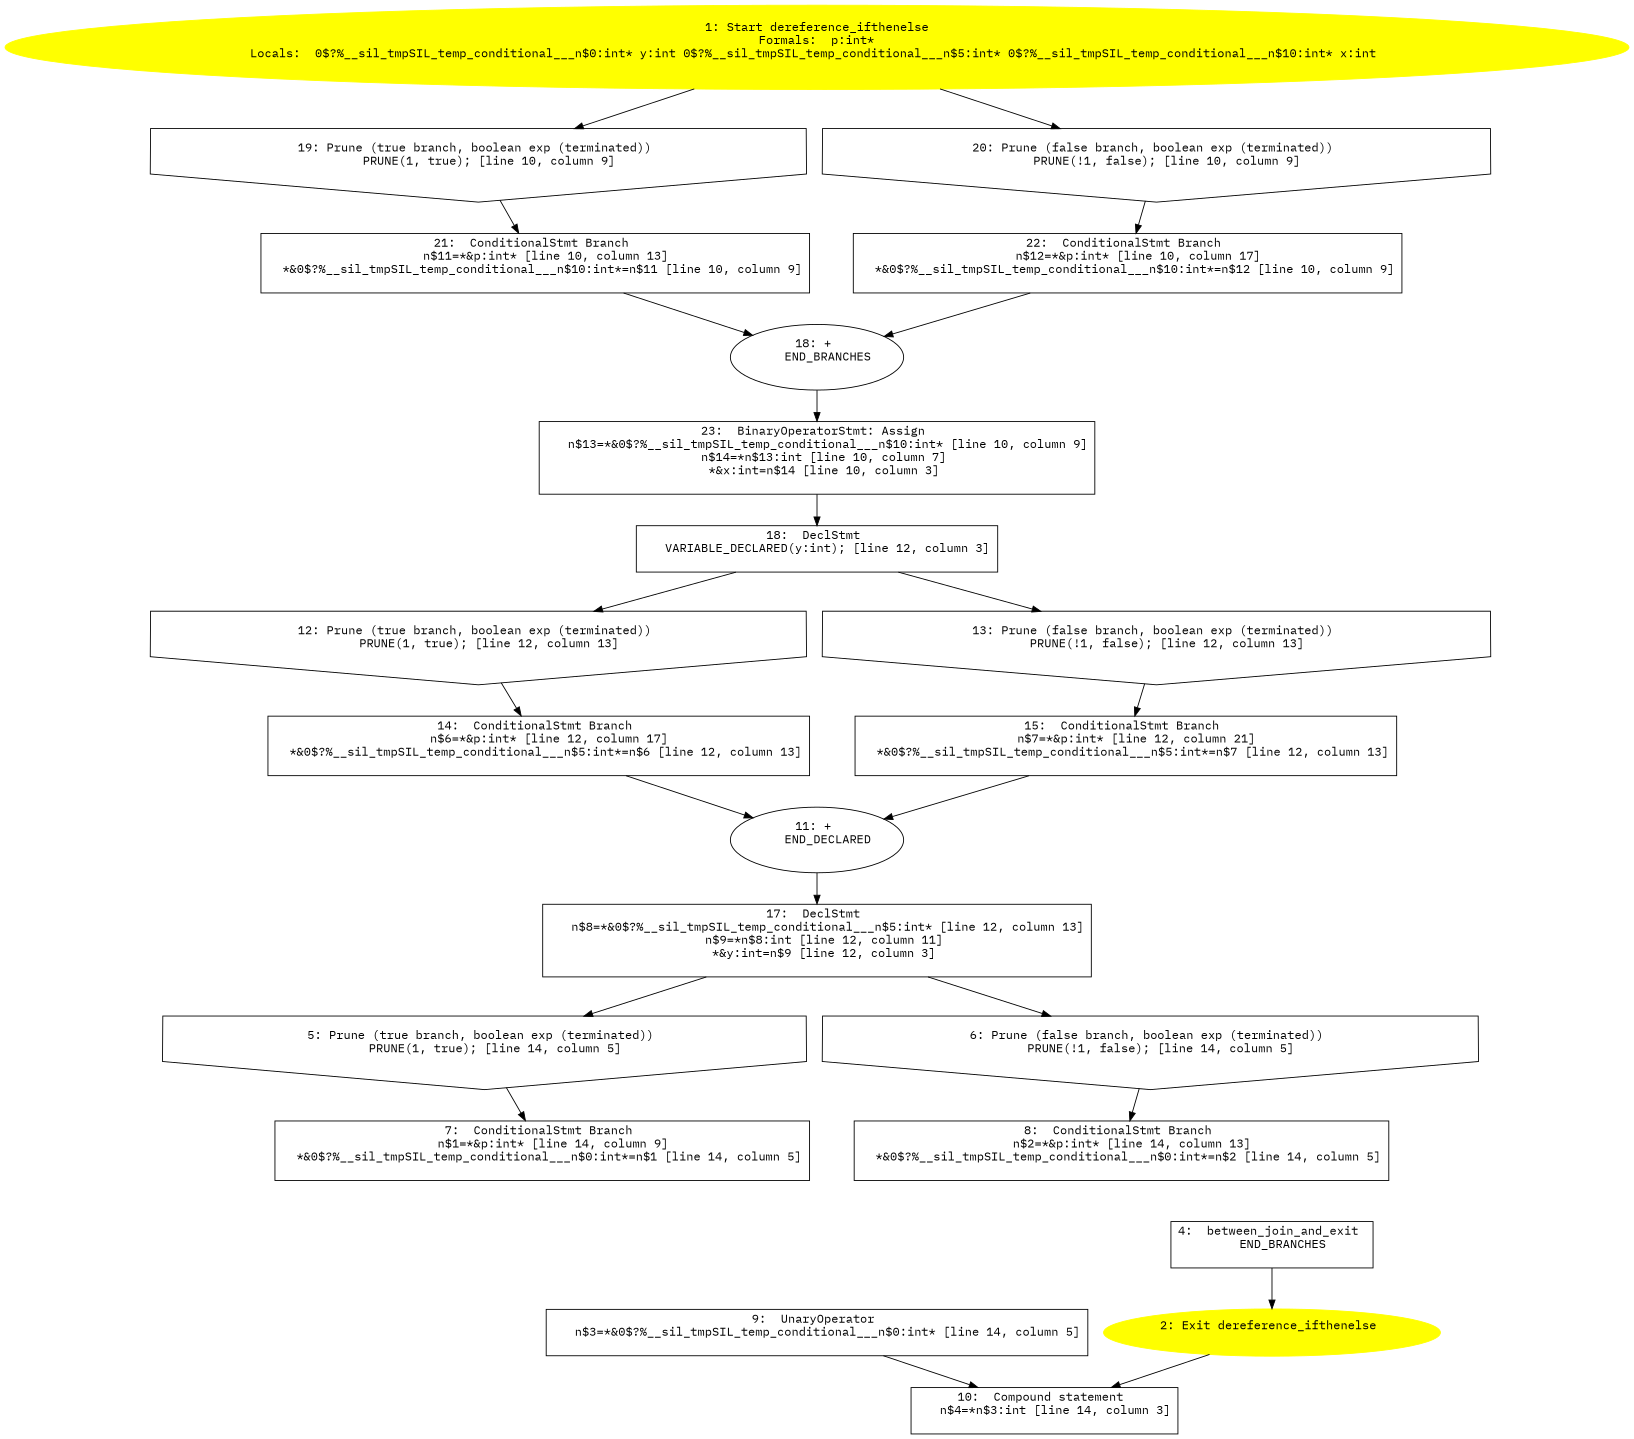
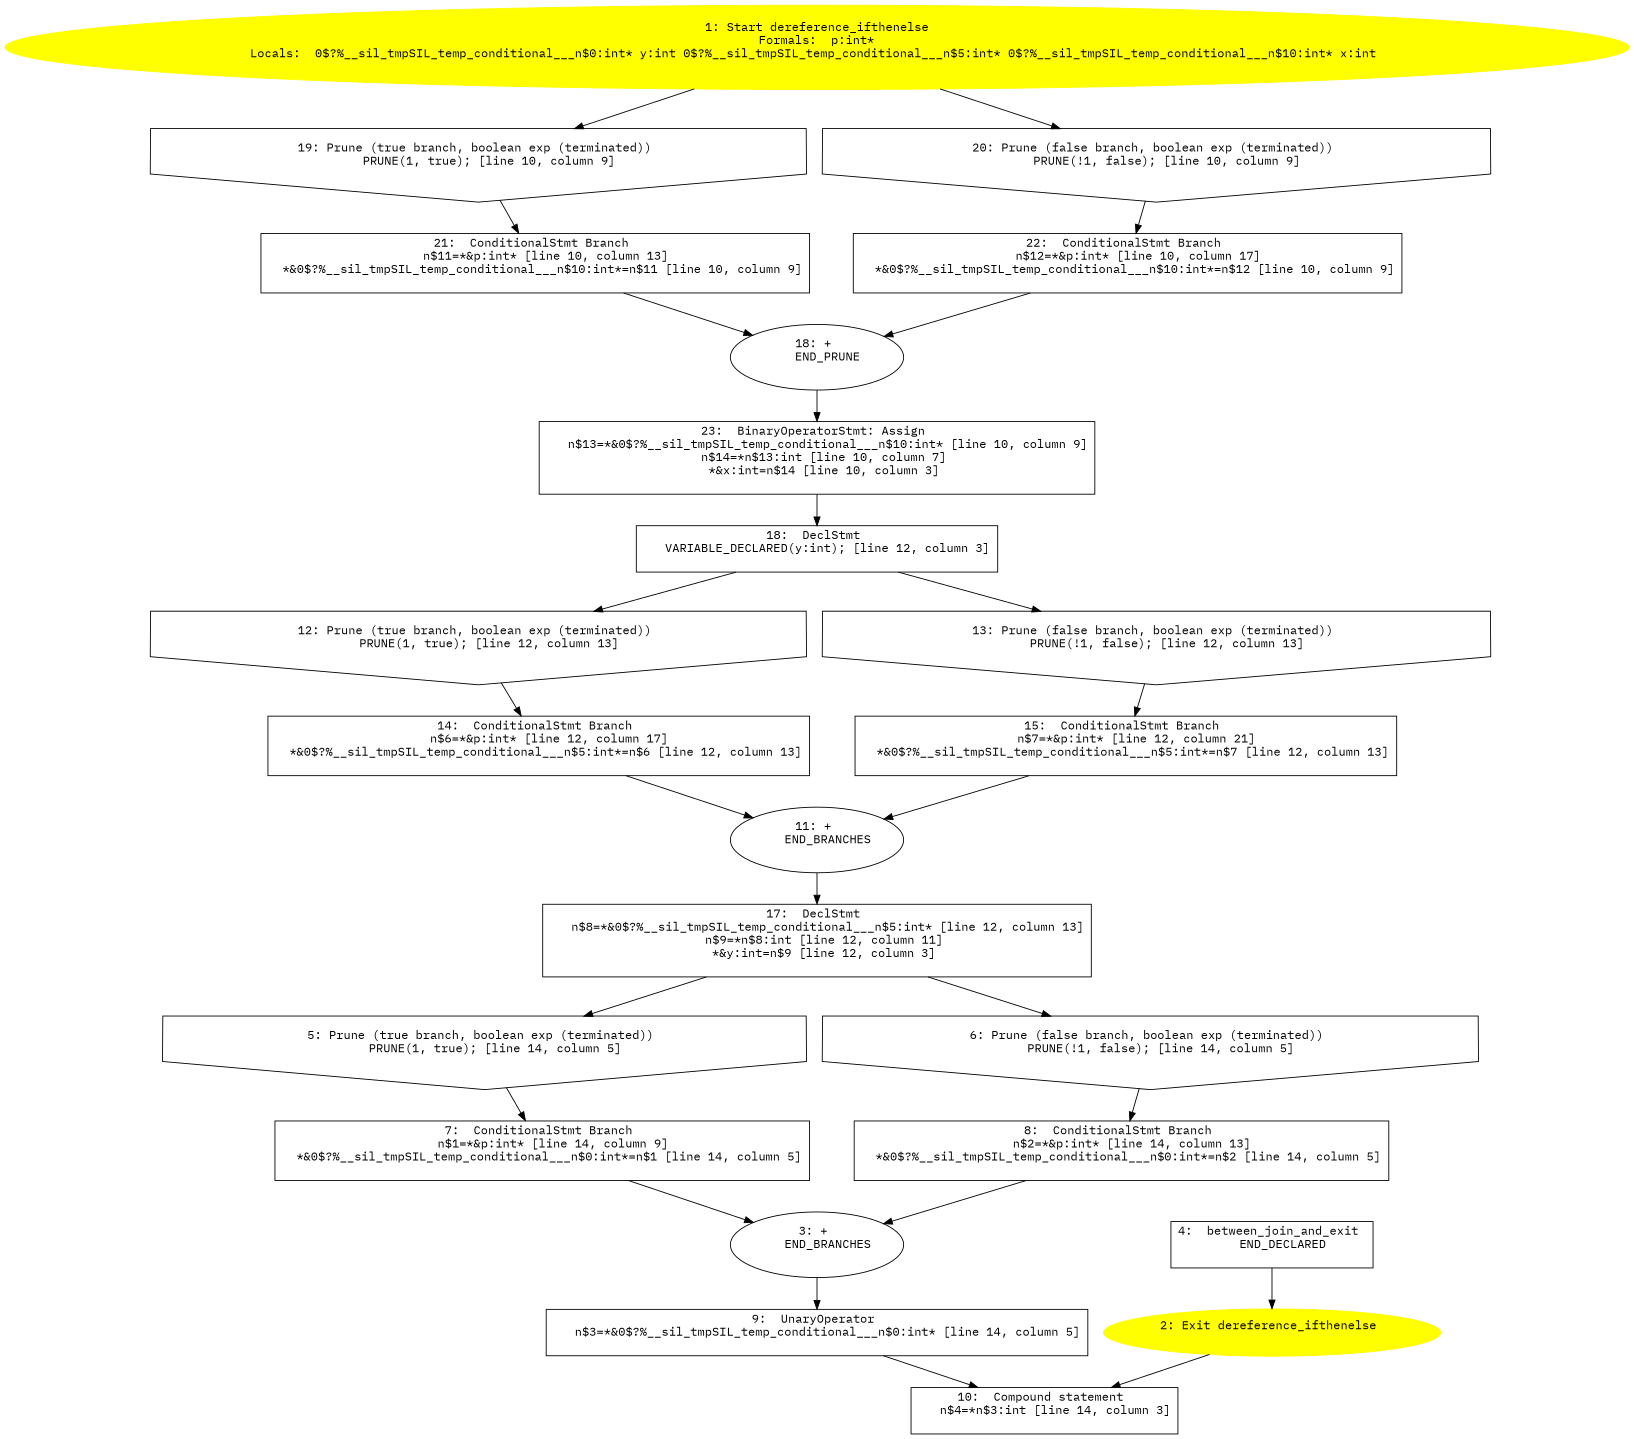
  digraph {
    fontname="IBM Plex Mono"
    node [fontname="IBM Plex Mono" shape=box]
    edge [fontname="IBM Plex Mono"]
    n1 [color=yellow label="1: Start dereference_ifthenelse\nFormals:  p:int*\nLocals:  0$?%__sil_tmpSIL_temp_conditional___n$0:int* y:int 0$?%__sil_tmpSIL_temp_conditional___n$5:int* 0$?%__sil_tmpSIL_temp_conditional___n$10:int* x:int \n  " style=filled shape=""]
    n2 [label="19: Prune (true branch, boolean exp (terminated)) \n   PRUNE(1, true); [line 10, column 9]\n " shape=invhouse]
    n3 [label="20: Prune (false branch, boolean exp (terminated)) \n   PRUNE(!1, false); [line 10, column 9]\n " shape=invhouse]
    n4 [label="21:  ConditionalStmt Branch \n   n$11=*&p:int* [line 10, column 13]\n  *&0$?%__sil_tmpSIL_temp_conditional___n$10:int*=n$11 [line 10, column 9]\n "]
    n5 [label="22:  ConditionalStmt Branch \n   n$12=*&p:int* [line 10, column 17]\n  *&0$?%__sil_tmpSIL_temp_conditional___n$10:int*=n$12 [line 10, column 9]\n "]
-   n6 [label="18: + \n   END_BRANCHES\n " shape=""]
+   n6 [label="18: + \n   END_PRUNE\n " shape=""]
    n7 [color=yellow label="2: Exit dereference_ifthenelse \n  " style=filled shape=""]
    n8 [label="10:  Compound statement \n   n$4=*n$3:int [line 14, column 3]\n "]
+   n9 [label="3: + \n   END_BRANCHES\n " shape=""]
    n10 [label="9:  UnaryOperator \n   n$3=*&0$?%__sil_tmpSIL_temp_conditional___n$0:int* [line 14, column 5]\n "]
-   n11 [label="4:  between_join_and_exit \n   END_BRANCHES\n "]
+   n11 [label="4:  between_join_and_exit \n   END_DECLARED\n "]
    n12 [label="5: Prune (true branch, boolean exp (terminated)) \n   PRUNE(1, true); [line 14, column 5]\n " shape=invhouse]
    n13 [label="7:  ConditionalStmt Branch \n   n$1=*&p:int* [line 14, column 9]\n  *&0$?%__sil_tmpSIL_temp_conditional___n$0:int*=n$1 [line 14, column 5]\n "]
    n14 [label="6: Prune (false branch, boolean exp (terminated)) \n   PRUNE(!1, false); [line 14, column 5]\n " shape=invhouse]
    n15 [label="8:  ConditionalStmt Branch \n   n$2=*&p:int* [line 14, column 13]\n  *&0$?%__sil_tmpSIL_temp_conditional___n$0:int*=n$2 [line 14, column 5]\n "]
-   n16 [label="11: + \n   END_DECLARED\n " shape=""]
+   n16 [label="11: + \n   END_BRANCHES\n " shape=""]
    n17 [label="17:  DeclStmt \n   n$8=*&0$?%__sil_tmpSIL_temp_conditional___n$5:int* [line 12, column 13]\n  n$9=*n$8:int [line 12, column 11]\n  *&y:int=n$9 [line 12, column 3]\n "]
    n18 [label="12: Prune (true branch, boolean exp (terminated)) \n   PRUNE(1, true); [line 12, column 13]\n " shape=invhouse]
    n19 [label="14:  ConditionalStmt Branch \n   n$6=*&p:int* [line 12, column 17]\n  *&0$?%__sil_tmpSIL_temp_conditional___n$5:int*=n$6 [line 12, column 13]\n "]
    n20 [label="13: Prune (false branch, boolean exp (terminated)) \n   PRUNE(!1, false); [line 12, column 13]\n " shape=invhouse]
    n21 [label="15:  ConditionalStmt Branch \n   n$7=*&p:int* [line 12, column 21]\n  *&0$?%__sil_tmpSIL_temp_conditional___n$5:int*=n$7 [line 12, column 13]\n "]
    n22 [label="18:  DeclStmt \n   VARIABLE_DECLARED(y:int); [line 12, column 3]\n "]
    n23 [label="23:  BinaryOperatorStmt: Assign \n   n$13=*&0$?%__sil_tmpSIL_temp_conditional___n$10:int* [line 10, column 9]\n  n$14=*n$13:int [line 10, column 7]\n  *&x:int=n$14 [line 10, column 3]\n "]
    n1 -> n2
    n1 -> n3
    n2 -> n4
    n3 -> n5
    n4 -> n6
    n5 -> n6
    n6 -> n23
    n7 -> n8
+   n9 -> n10
    n10 -> n8
    n11 -> n7
    n12 -> n13
+   n13 -> n9
    n14 -> n15
+   n15 -> n9
    n16 -> n17
    n17 -> n12
    n17 -> n14
    n18 -> n19
    n19 -> n16
    n20 -> n21
    n21 -> n16
    n22 -> n18
    n22 -> n20
    n23 -> n22
  }
